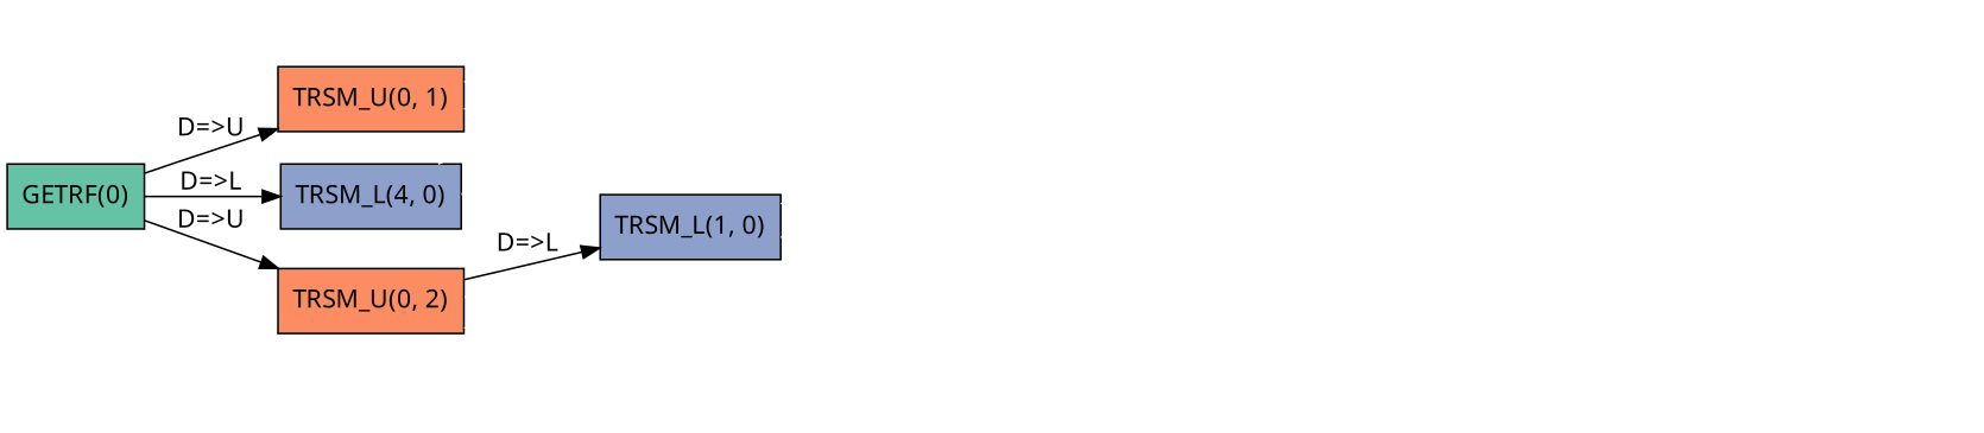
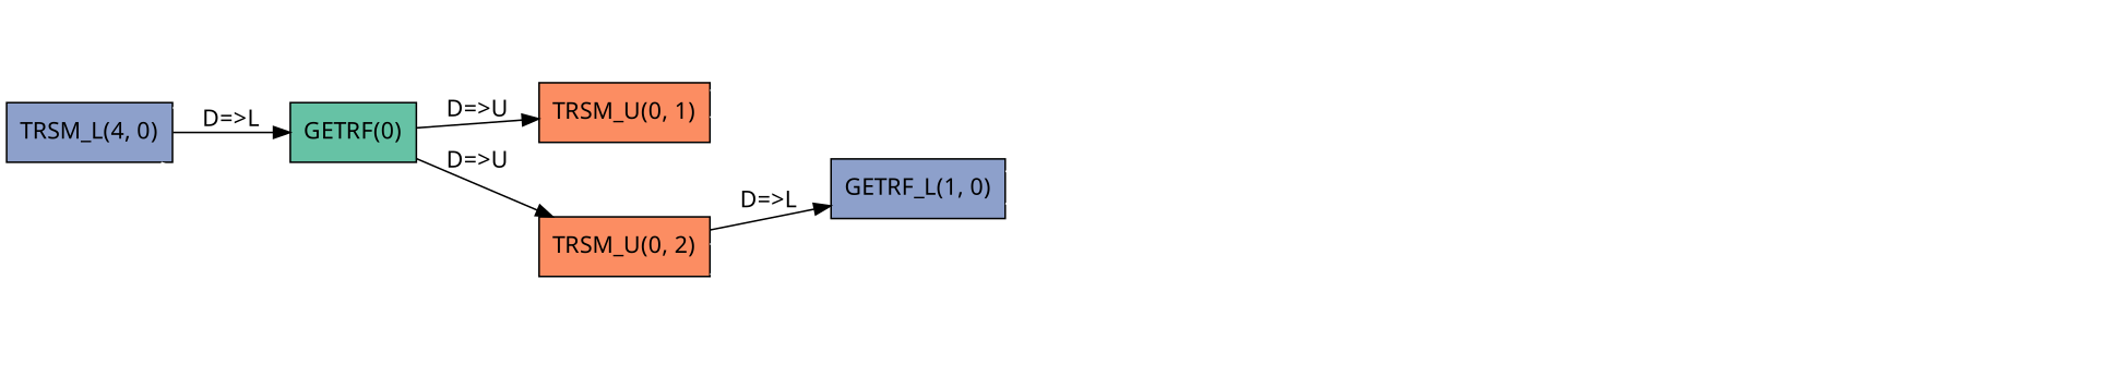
  digraph {
    fontname="Noto Sans"
    rankdir=LR
    node [fillcolor="#FFFFFF" fontcolor=white fontname="Noto Sans" shape=polygon style=invisible]
    edge [color="#FFFFFF" fontname="Noto Sans" style=solid]
    n1 [fillcolor="#66c2a5" fontcolor=black label="GETRF(0)" style=filled]
    n2 [fillcolor="#8da0cb" fontcolor=black label="TRSM_L(4, 0)" style=filled]
    n3 [fillcolor="#fc8d62" fontcolor=black label="TRSM_U(0, 1)" style=filled]
    n4 [fillcolor="#fc8d62" fontcolor=black label="TRSM_U(0, 2)" style=filled]
-   n5 [fillcolor="#8da0cb" fontcolor=black label="TRSM_L(1, 0)" style=filled]
+   n5 [fillcolor="#8da0cb" fontcolor=black label="GETRF_L(1, 0)" style=filled]
    n6 [label="GEMM(0, 1, 2)"]
    n7 [label="GEMM(0, 1, 1)"]
    n8 [label="GEMM(0, 2, 2)"]
    n9 [label="GEMM(0, 2, 1)"]
    n10 [label="TRSM_U(1, 2)"]
    n11 [label="GETRF(1)"]
    n12 [label="GEMM(1, 2, 2)"]
    n13 [label="TRSM_L(2, 1)"]
    n14 [label="GETRF(2)"]
-   n1 -> n2 [color="#000000" label="D=>L"]
+   n2 -> n1 [color="#000000" label="D=>L"]
    n1 -> n3 [color="#000000" label="D=>U"]
    n1 -> n4 [color="#000000" label="D=>U"]
    n2 -> n8
    n2 -> n9
    n3 -> n7
    n3 -> n9
    n4 -> n5 [color="#000000" label="D=>L"]
    n4 -> n6
    n4 -> n8
    n5 -> n6
    n5 -> n7
    n6 -> n10
    n7 -> n11
    n8 -> n12
    n9 -> n13
    n10 -> n12
    n11 -> n10
    n11 -> n13
    n12 -> n14
    n13 -> n12
  }
